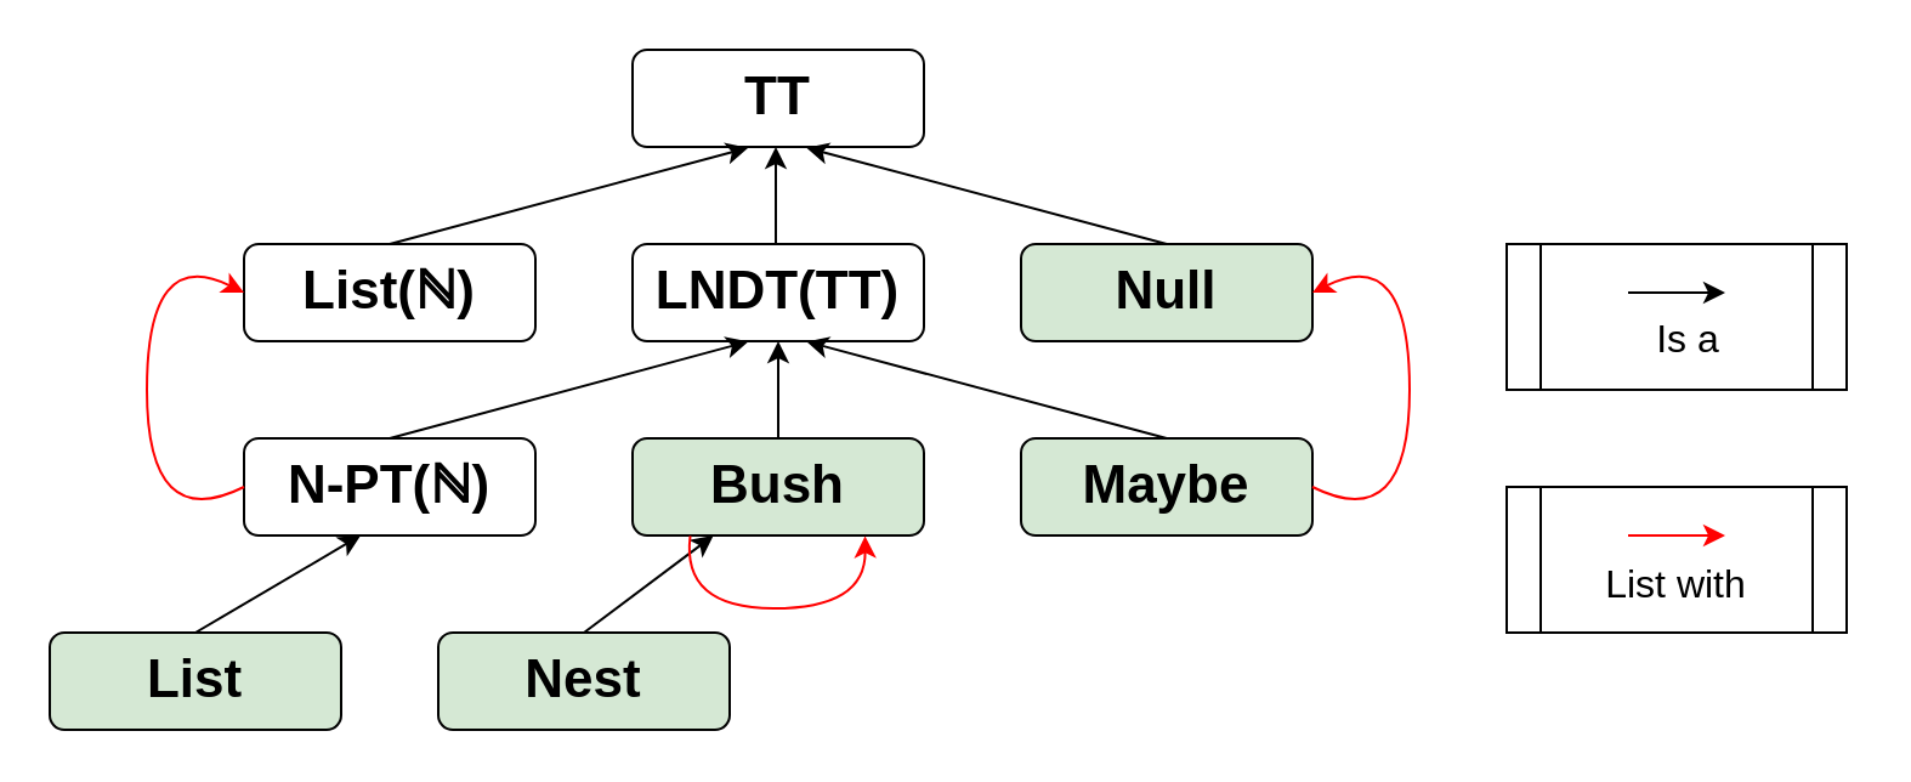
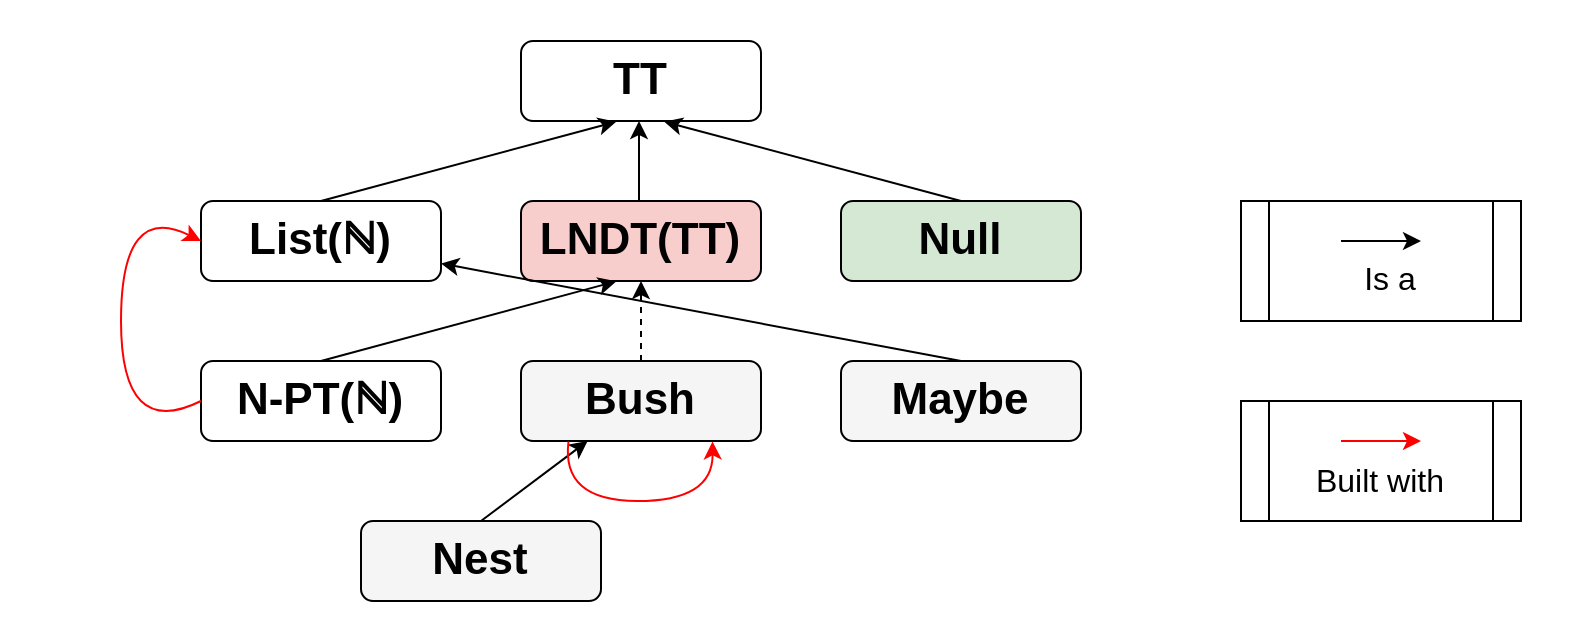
  <mxCell id="0" />
  <mxCell id="1" parent="0" />
- <mxCell id="2" value="&lt;font style=&quot;font-size: 22px;&quot;&gt;List&lt;/font&gt;" style="rounded=1;whiteSpace=wrap;html=1;fontStyle=1;fillColor=#d5e8d4;strokeColor=#000000;fontSize=22;" parent="1" vertex="1"><mxGeometry x="20" y="260" width="120" height="40" as="geometry" /></mxCell>
- <mxCell id="3" value="Nest" style="rounded=1;whiteSpace=wrap;html=1;fontSize=22;fontStyle=1;fillColor=#d5e8d4;strokeColor=#000000;" parent="1" vertex="1"><mxGeometry x="180" y="260" width="120" height="40" as="geometry" /></mxCell>
- <mxCell id="4" value="Bush" style="rounded=1;whiteSpace=wrap;html=1;fontSize=22;fontStyle=1;fillColor=#d5e8d4;strokeColor=#000000;" parent="1" vertex="1"><mxGeometry x="260" y="180" width="120" height="40" as="geometry" /></mxCell>
- <mxCell id="5" value="Maybe" style="rounded=1;whiteSpace=wrap;html=1;fontSize=22;fontStyle=1;fillColor=#d5e8d4;strokeColor=#000000;" parent="1" vertex="1"><mxGeometry x="420" y="180" width="120" height="40" as="geometry" /></mxCell>
+ <mxCell id="3" value="Nest" style="rounded=1;whiteSpace=wrap;html=1;fontSize=22;fontStyle=1;fillColor=#f5f5f5;strokeColor=#000000;" parent="1" vertex="1"><mxGeometry x="180" y="260" width="120" height="40" as="geometry" /></mxCell>
+ <mxCell id="4" value="Bush" style="rounded=1;whiteSpace=wrap;html=1;fontSize=22;fontStyle=1;fillColor=#f5f5f5;strokeColor=#000000;" parent="1" vertex="1"><mxGeometry x="260" y="180" width="120" height="40" as="geometry" /></mxCell>
+ <mxCell id="5" value="Maybe" style="rounded=1;whiteSpace=wrap;html=1;fontSize=22;fontStyle=1;fillColor=#f5f5f5;strokeColor=#000000;" parent="1" vertex="1"><mxGeometry x="420" y="180" width="120" height="40" as="geometry" /></mxCell>
  <mxCell id="6" value="N-PT(ℕ)" style="rounded=1;whiteSpace=wrap;html=1;fontSize=22;fontStyle=1" parent="1" vertex="1"><mxGeometry x="100" y="180" width="120" height="40" as="geometry" /></mxCell>
- <mxCell id="7" value="LNDT(TT)" style="rounded=1;whiteSpace=wrap;html=1;fontSize=22;fontStyle=1" parent="1" vertex="1"><mxGeometry x="260" y="100" width="120" height="40" as="geometry" /></mxCell>
+ <mxCell id="7" value="LNDT(TT)" style="rounded=1;whiteSpace=wrap;html=1;fontSize=22;fontStyle=1;fillColor=#f8cecc;" parent="1" vertex="1"><mxGeometry x="260" y="100" width="120" height="40" as="geometry" /></mxCell>
  <mxCell id="8" value="TT" style="rounded=1;whiteSpace=wrap;html=1;fontSize=22;fontStyle=1" parent="1" vertex="1"><mxGeometry x="260" y="20" width="120" height="40" as="geometry" /></mxCell>
  <mxCell id="9" value="&lt;div&gt;List(ℕ)&lt;/div&gt;" style="rounded=1;whiteSpace=wrap;html=1;fontSize=22;fontStyle=1" parent="1" vertex="1"><mxGeometry x="100" y="100" width="120" height="40" as="geometry" /></mxCell>
  <mxCell id="10" value="Null" style="rounded=1;whiteSpace=wrap;html=1;fontSize=22;fontStyle=1;fillColor=#d5e8d4;" parent="1" vertex="1"><mxGeometry x="420" y="100" width="120" height="40" as="geometry" /></mxCell>
- <mxCell id="11" value="" style="endArrow=classic;html=1;fontSize=30;exitX=0.5;exitY=0;exitDx=0;exitDy=0;entryX=0.4;entryY=1;entryDx=0;entryDy=0;entryPerimeter=0;" parent="1" source="2" target="6" edge="1"><mxGeometry width="50" height="50" relative="1" as="geometry"><mxPoint x="20" y="610" as="sourcePoint" /><mxPoint x="70" y="560" as="targetPoint" /></mxGeometry></mxCell>
  <mxCell id="12" value="" style="endArrow=classic;html=1;fontSize=30;exitX=0.5;exitY=0;exitDx=0;exitDy=0;" parent="1" source="3" target="4" edge="1"><mxGeometry width="50" height="50" relative="1" as="geometry"><mxPoint x="20" y="610" as="sourcePoint" /><mxPoint x="172" y="381" as="targetPoint" /></mxGeometry></mxCell>
  <mxCell id="13" value="" style="endArrow=classic;html=1;fontSize=30;exitX=0.5;exitY=0;exitDx=0;exitDy=0;entryX=0.397;entryY=1.004;entryDx=0;entryDy=0;entryPerimeter=0;" parent="1" source="6" target="7" edge="1"><mxGeometry width="50" height="50" relative="1" as="geometry"><mxPoint x="20" y="610" as="sourcePoint" /><mxPoint x="70" y="560" as="targetPoint" /></mxGeometry></mxCell>
- <mxCell id="14" value="" style="endArrow=classic;html=1;fontSize=30;exitX=0.5;exitY=0;exitDx=0;exitDy=0;" parent="1" source="4" target="7" edge="1"><mxGeometry width="50" height="50" relative="1" as="geometry"><mxPoint x="20" y="610" as="sourcePoint" /><mxPoint x="70" y="560" as="targetPoint" /></mxGeometry></mxCell>
- <mxCell id="15" value="" style="endArrow=classic;html=1;fontSize=30;exitX=0.5;exitY=0;exitDx=0;exitDy=0;entryX=0.597;entryY=1.004;entryDx=0;entryDy=0;entryPerimeter=0;" parent="1" source="5" target="7" edge="1"><mxGeometry width="50" height="50" relative="1" as="geometry"><mxPoint x="20" y="610" as="sourcePoint" /><mxPoint x="70" y="560" as="targetPoint" /></mxGeometry></mxCell>
+ <mxCell id="14" value="" style="endArrow=classic;html=1;fontSize=30;exitX=0.5;exitY=0;exitDx=0;exitDy=0;dashed=1;" parent="1" source="4" target="7" edge="1"><mxGeometry width="50" height="50" relative="1" as="geometry"><mxPoint x="20" y="610" as="sourcePoint" /><mxPoint x="70" y="560" as="targetPoint" /></mxGeometry></mxCell>
+ <mxCell id="15" value="" style="endArrow=classic;html=1;fontSize=30;exitX=0.5;exitY=0;exitDx=0;exitDy=0;" parent="1" source="5" target="9" edge="1"><mxGeometry width="50" height="50" relative="1" as="geometry"><mxPoint x="20" y="610" as="sourcePoint" /><mxPoint x="70" y="560" as="targetPoint" /></mxGeometry></mxCell>
  <mxCell id="16" value="" style="endArrow=classic;html=1;fontSize=30;exitX=0.5;exitY=0;exitDx=0;exitDy=0;entryX=0.397;entryY=1.004;entryDx=0;entryDy=0;entryPerimeter=0;" parent="1" source="9" edge="1"><mxGeometry width="50" height="50" relative="1" as="geometry"><mxPoint x="160" y="140" as="sourcePoint" /><mxPoint x="307.64" y="60.32" as="targetPoint" /></mxGeometry></mxCell>
  <mxCell id="17" value="" style="endArrow=classic;html=1;fontSize=30;exitX=0.5;exitY=0;exitDx=0;exitDy=0;entryX=0.597;entryY=1.004;entryDx=0;entryDy=0;entryPerimeter=0;" parent="1" source="10" edge="1"><mxGeometry width="50" height="50" relative="1" as="geometry"><mxPoint x="480" y="140" as="sourcePoint" /><mxPoint x="331.64" y="60.32" as="targetPoint" /></mxGeometry></mxCell>
  <mxCell id="18" value="" style="endArrow=classic;html=1;fontSize=30;" parent="1" edge="1"><mxGeometry width="50" height="50" relative="1" as="geometry"><mxPoint x="319" y="100" as="sourcePoint" /><mxPoint x="319" y="60" as="targetPoint" /></mxGeometry></mxCell>
  <mxCell id="19" value="" style="curved=1;endArrow=classic;html=1;fontSize=30;exitX=0;exitY=0.5;exitDx=0;exitDy=0;fontColor=#FF0000;strokeColor=#FF0000;entryX=0;entryY=0.5;entryDx=0;entryDy=0;" parent="1" source="6" target="9" edge="1"><mxGeometry width="50" height="50" relative="1" as="geometry"><mxPoint x="50" y="230" as="sourcePoint" /><mxPoint x="100" y="180" as="targetPoint" /><Array as="points"><mxPoint x="60" y="220" /><mxPoint x="60" y="100" /></Array></mxGeometry></mxCell>
- <mxCell id="20" value="" style="curved=1;endArrow=classic;html=1;strokeColor=#FF0000;fontSize=30;fontColor=#FF0000;entryX=1;entryY=0.5;entryDx=0;entryDy=0;exitX=1;exitY=0.5;exitDx=0;exitDy=0;" parent="1" source="5" target="10" edge="1"><mxGeometry width="50" height="50" relative="1" as="geometry"><mxPoint x="540" y="340" as="sourcePoint" /><mxPoint x="590" y="290" as="targetPoint" /><Array as="points"><mxPoint x="580" y="220" /><mxPoint x="580" y="100" /></Array></mxGeometry></mxCell>
  <mxCell id="21" value="" style="curved=1;endArrow=classic;html=1;strokeColor=#FF0000;fontSize=30;fontColor=#FF0000;exitX=0.198;exitY=1.005;exitDx=0;exitDy=0;exitPerimeter=0;entryX=0.798;entryY=1.005;entryDx=0;entryDy=0;entryPerimeter=0;" parent="1" source="4" target="4" edge="1"><mxGeometry width="50" height="50" relative="1" as="geometry"><mxPoint x="515" y="480" as="sourcePoint" /><mxPoint x="565" y="430" as="targetPoint" /><Array as="points"><mxPoint x="280" y="250" /><mxPoint x="356" y="250" /></Array></mxGeometry></mxCell>
  <mxCell id="22" value="&lt;font size=&quot;1&quot;&gt;&lt;br&gt;&lt;/font&gt;" style="shape=process;whiteSpace=wrap;html=1;backgroundOutline=1;fontSize=25;" parent="1" vertex="1"><mxGeometry x="620" y="100" width="140" height="60" as="geometry" /></mxCell>
  <mxCell id="23" value="" style="shape=process;whiteSpace=wrap;html=1;backgroundOutline=1;fontSize=25;" parent="1" vertex="1"><mxGeometry x="620" y="200" width="140" height="60" as="geometry" /></mxCell>
  <mxCell id="24" value="" style="endArrow=classic;html=1;fontSize=25;" parent="1" edge="1"><mxGeometry width="50" height="50" relative="1" as="geometry"><mxPoint x="670" y="120" as="sourcePoint" /><mxPoint x="710" y="120" as="targetPoint" /></mxGeometry></mxCell>
  <mxCell id="25" value="" style="endArrow=classic;html=1;fontSize=25;strokeColor=#FF0000;" parent="1" edge="1"><mxGeometry width="50" height="50" relative="1" as="geometry"><mxPoint x="670" y="220" as="sourcePoint" /><mxPoint x="710" y="220" as="targetPoint" /></mxGeometry></mxCell>
  <mxCell id="26" value="&lt;p style=&quot;line-height: 90% ; font-size: 16px&quot;&gt;Is a&lt;br&gt;&lt;/p&gt;" style="text;html=1;strokeColor=none;fillColor=none;align=center;verticalAlign=middle;whiteSpace=wrap;rounded=0;fontSize=16;" parent="1" vertex="1"><mxGeometry x="630" y="130" width="130" height="20" as="geometry" /></mxCell>
- <mxCell id="27" value="&lt;div&gt;List with&lt;/div&gt;" style="text;html=1;strokeColor=none;fillColor=none;align=center;verticalAlign=middle;whiteSpace=wrap;rounded=0;fontSize=16;" parent="1" vertex="1"><mxGeometry x="615" y="230" width="150" height="20" as="geometry" /></mxCell>
+ <mxCell id="27" value="&lt;div&gt;Built with&lt;/div&gt;" style="text;html=1;strokeColor=none;fillColor=none;align=center;verticalAlign=middle;whiteSpace=wrap;rounded=0;fontSize=16;" parent="1" vertex="1"><mxGeometry x="615" y="230" width="150" height="20" as="geometry" /></mxCell>
